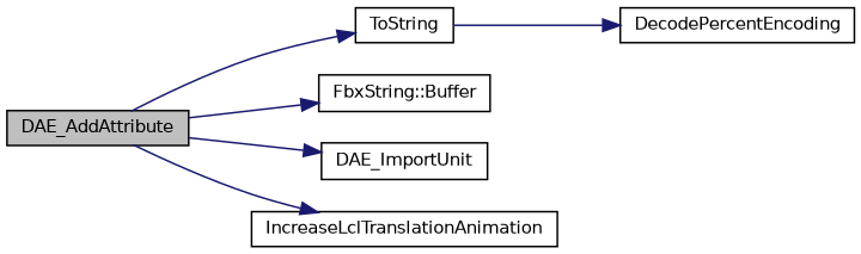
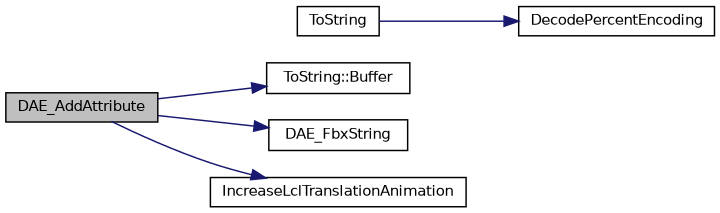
  digraph {
    rankdir=LR
    node [color=black fillcolor=white fontname=Helvetica fontsize=10 shape=record style=filled]
    edge [color=midnightblue fontname=Helvetica fontsize=10 labelfontname=Helvetica labelfontsize=10 style=solid]
    n1 [fillcolor=grey75 fontcolor=black height=0.2 label=DAE_AddAttribute width=0.4]
    n2 [height=0.2 label=ToString width=0.4]
-   n3 [height=0.2 label="FbxString::Buffer" width=0.4]
-   n4 [height=0.2 label=DAE_ImportUnit width=0.4]
+   n3 [height=0.2 label="ToString::Buffer" width=0.4]
+   n4 [height=0.2 label=DAE_FbxString width=0.4]
    n5 [height=0.2 label=IncreaseLclTranslationAnimation width=0.4]
    n6 [height=0.2 label=DecodePercentEncoding width=0.4]
-   n1 -> n2
    n1 -> n3
    n1 -> n4
    n1 -> n5
    n2 -> n6
  }
